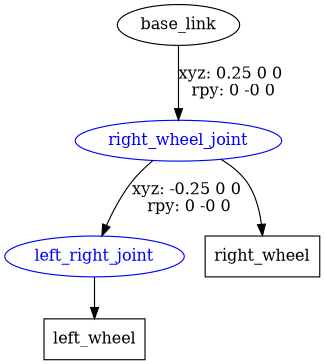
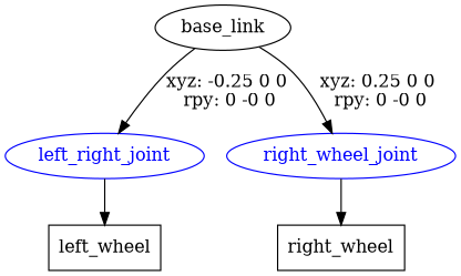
  digraph {
    node [shape=ellipse]
    n1 [label=base_link]
    n2 [color=blue fontcolor=blue label=left_right_joint]
    right_wheel_joint [color=blue fontcolor=blue]
    n4 [label=left_wheel shape=box]
    n5 [label=right_wheel shape=box]
-   right_wheel_joint -> n2 [label="xyz: -0.25 0 0 \nrpy: 0 -0 0"]
+   n1 -> n2 [label="xyz: -0.25 0 0 \nrpy: 0 -0 0"]
    n1 -> right_wheel_joint [label="xyz: 0.25 0 0 \nrpy: 0 -0 0"]
    n2 -> n4
    right_wheel_joint -> n5
  }
